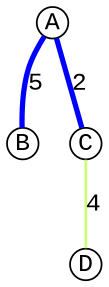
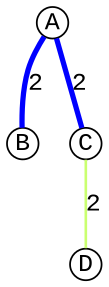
  graph {
    fontname="Liberation Mono"
    node [fixedsize=true fontname="Liberation Mono"]
    edge [color=blue fontname="Liberation Mono" penwidth=3]
    A [height=0.25 width=0.25]
    B [height=0.25 width=0.25]
    C [height=0.25 width=0.25]
    D [height=0.25 width=0.25]
-   A -- B [label=5]
+   A -- B [label=2]
    A -- C [label=2]
-   C -- D [color=darkolivegreen1 label=4 penwidth=1.5]
+   C -- D [color=darkolivegreen1 label=2 penwidth=1.5]
  }
